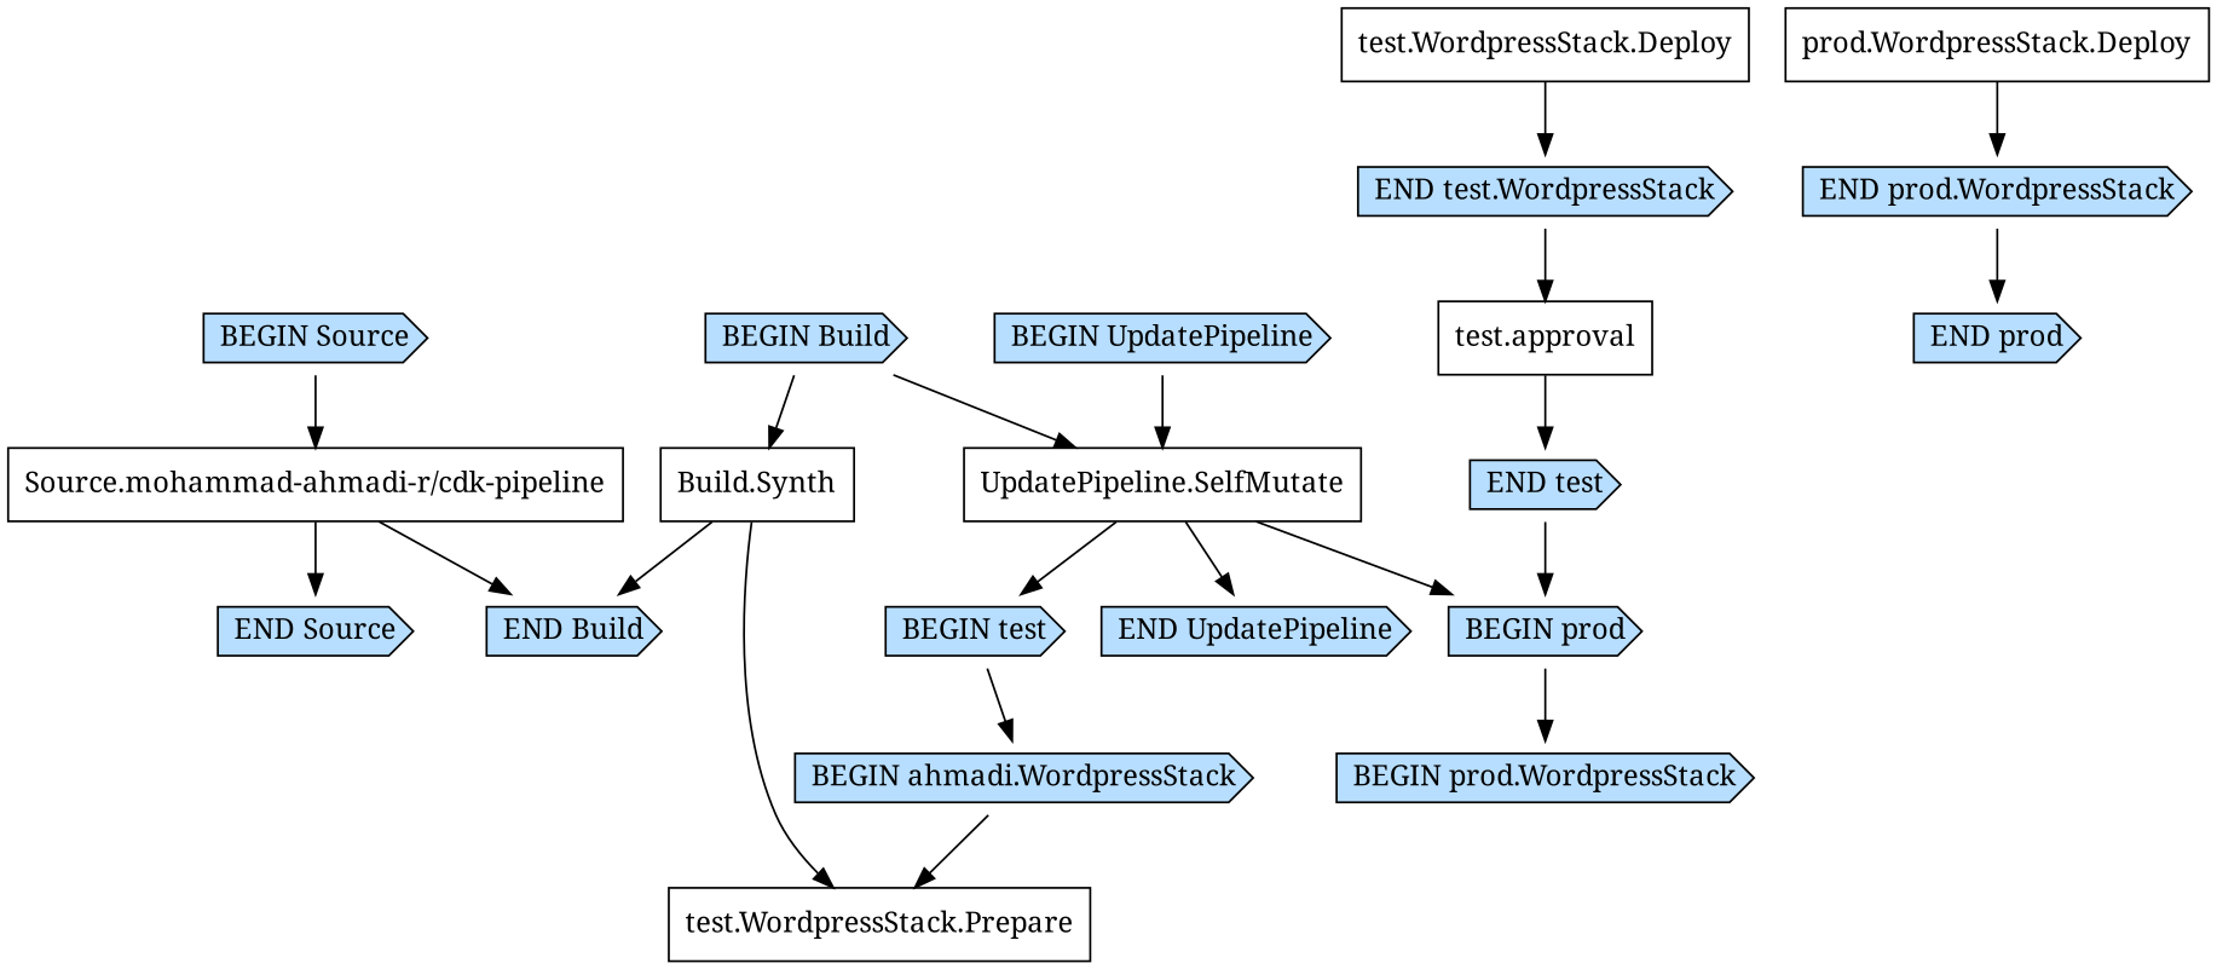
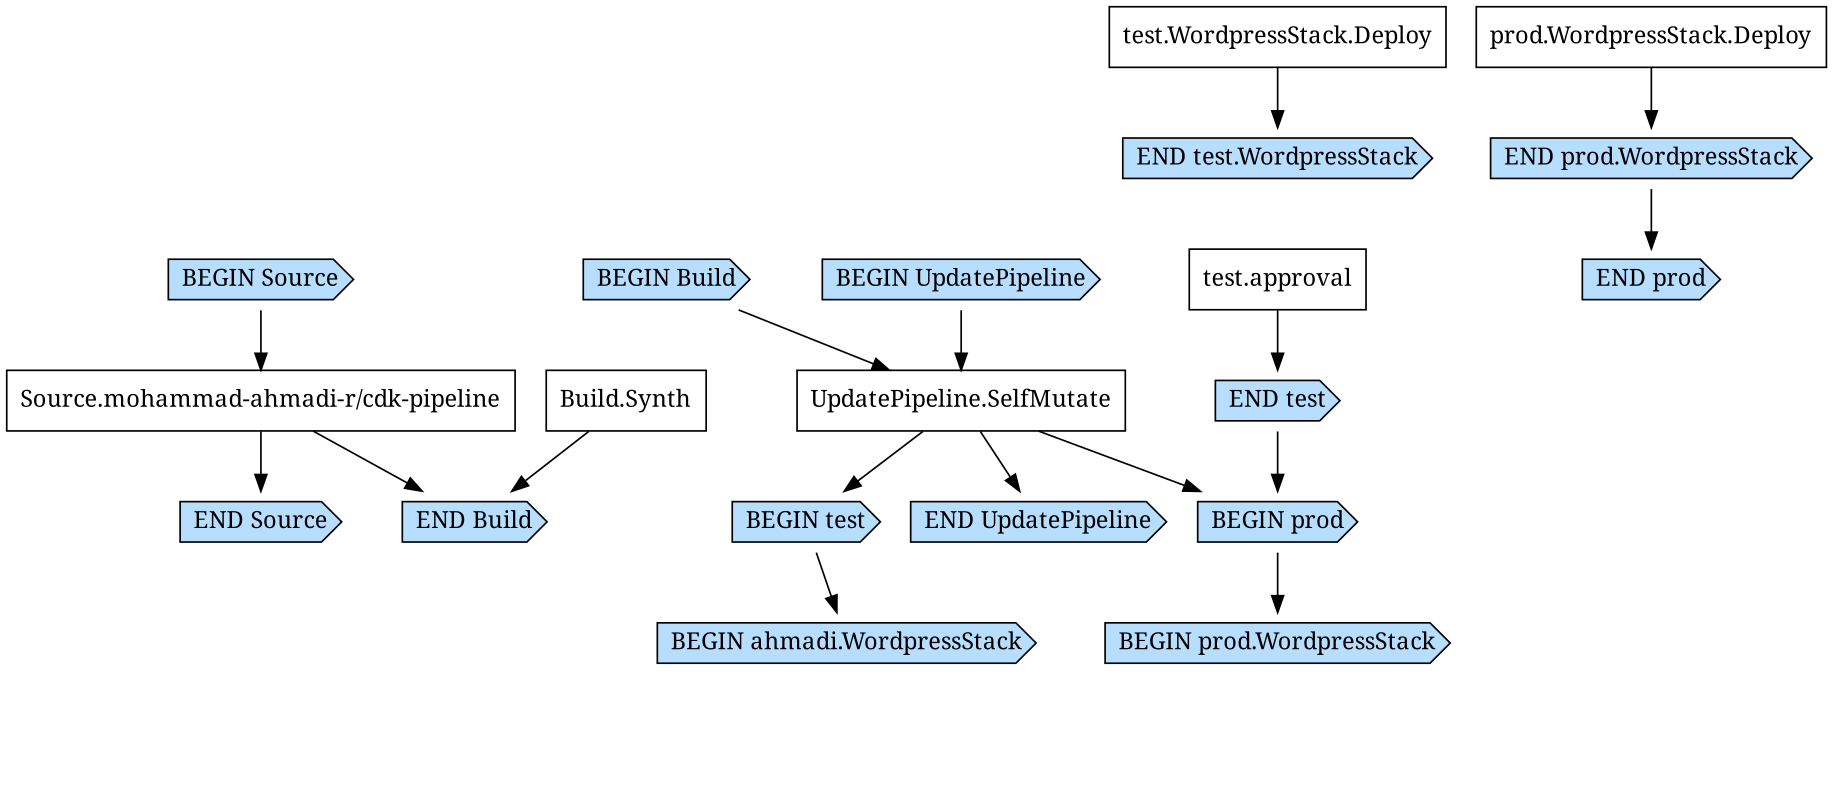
  digraph {
    fontname="Noto Serif"
    node [fontname="Noto Serif" shape=cds fillcolor="#b7deff" style=filled]
    edge [fontname="Noto Serif"]
    "Build.Synth" [shape=box fillcolor="" style=""]
    "BEGIN Build"
    "UpdatePipeline.SelfMutate" [shape=box fillcolor="" style=""]
    "END Build"
-   "test.WordpressStack.Prepare" [shape=box fillcolor="" style=""]
    "END UpdatePipeline"
    "BEGIN test"
    "BEGIN prod"
    "Source.mohammad-ahmadi-r/cdk-pipeline" [shape=box fillcolor="" style=""]
    "END Source"
    "BEGIN UpdatePipeline"
    n12 [label="BEGIN ahmadi.WordpressStack"]
    "BEGIN prod.WordpressStack"
    "END test"
    "test.approval" [shape=box fillcolor="" style=""]
    "END test.WordpressStack"
    "test.WordpressStack.Deploy" [shape=box fillcolor="" style=""]
    "END prod.WordpressStack"
    "END prod"
    "prod.WordpressStack.Deploy" [shape=box fillcolor="" style=""]
    "BEGIN Source"
    "Build.Synth" -> "END Build"
-   "Build.Synth" -> "test.WordpressStack.Prepare"
-   "BEGIN Build" -> "Build.Synth"
    "BEGIN Build" -> "UpdatePipeline.SelfMutate"
    "UpdatePipeline.SelfMutate" -> "END UpdatePipeline"
    "UpdatePipeline.SelfMutate" -> "BEGIN test"
    "UpdatePipeline.SelfMutate" -> "BEGIN prod"
    "BEGIN test" -> n12
    "BEGIN prod" -> "BEGIN prod.WordpressStack"
    "Source.mohammad-ahmadi-r/cdk-pipeline" -> "END Build"
    "Source.mohammad-ahmadi-r/cdk-pipeline" -> "END Source"
    "BEGIN UpdatePipeline" -> "UpdatePipeline.SelfMutate"
-   n12 -> "test.WordpressStack.Prepare"
    "END test" -> "BEGIN prod"
    "test.approval" -> "END test"
-   "END test.WordpressStack" -> "test.approval"
    "test.WordpressStack.Deploy" -> "END test.WordpressStack"
    "END prod.WordpressStack" -> "END prod"
    "prod.WordpressStack.Deploy" -> "END prod.WordpressStack"
    "BEGIN Source" -> "Source.mohammad-ahmadi-r/cdk-pipeline"
  }
